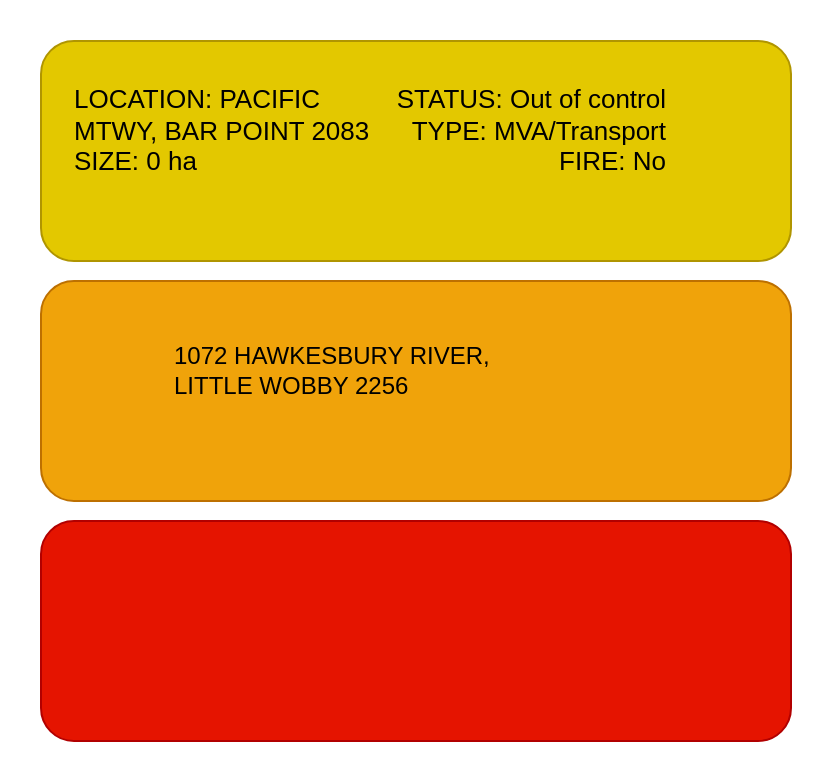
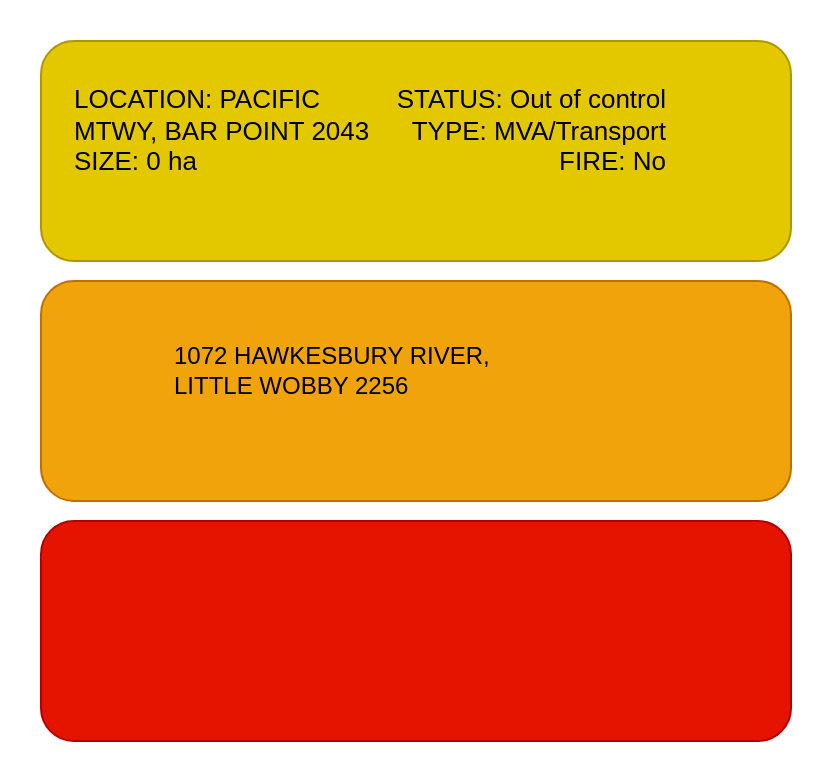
  <mxCell id="0" />
  <mxCell id="1" parent="0" />
  <mxCell id="2" value="" style="rounded=1;whiteSpace=wrap;html=1;fillColor=#e3c800;strokeColor=#B09500;fontColor=#000000;" vertex="1" parent="1"><mxGeometry x="20" y="20" width="375" height="110" as="geometry" /></mxCell>
  <mxCell id="3" value="" style="rounded=1;whiteSpace=wrap;html=1;fillColor=#f0a30a;strokeColor=#BD7000;fontColor=#000000;" vertex="1" parent="1"><mxGeometry x="20" y="140" width="375" height="110" as="geometry" /></mxCell>
  <mxCell id="4" value="" style="rounded=1;whiteSpace=wrap;html=1;fillColor=#e51400;strokeColor=#B20000;fontColor=#ffffff;" vertex="1" parent="1"><mxGeometry x="20" y="260" width="375" height="110" as="geometry" /></mxCell>
- <mxCell id="5" value="LOCATION: PACIFIC MTWY, BAR POINT 2083 &lt;br style=&quot;font-size: 13px;&quot;&gt;SIZE: 0 ha " style="text;html=1;strokeColor=none;fillColor=none;align=left;verticalAlign=middle;whiteSpace=wrap;rounded=0;fontSize=13;" vertex="1" parent="1"><mxGeometry x="35" y="40" width="160" height="50" as="geometry" /></mxCell>
+ <mxCell id="5" value="LOCATION: PACIFIC MTWY, BAR POINT 2043 &lt;br style=&quot;font-size: 13px;&quot;&gt;SIZE: 0 ha " style="text;html=1;strokeColor=none;fillColor=none;align=left;verticalAlign=middle;whiteSpace=wrap;rounded=0;fontSize=13;" vertex="1" parent="1"><mxGeometry x="35" y="40" width="160" height="50" as="geometry" /></mxCell>
  <mxCell id="6" value=" 1072 HAWKESBURY RIVER, LITTLE WOBBY 2256 " style="text;html=1;strokeColor=none;fillColor=none;align=left;verticalAlign=middle;whiteSpace=wrap;rounded=0;" vertex="1" parent="1"><mxGeometry x="85" y="170" width="160" height="30" as="geometry" /></mxCell>
  <mxCell id="7" value="STATUS: Out of control &lt;br style=&quot;font-size: 13px;&quot;&gt;TYPE: MVA/Transport &lt;br style=&quot;font-size: 13px;&quot;&gt;FIRE: No " style="text;html=1;strokeColor=none;fillColor=none;align=right;verticalAlign=middle;whiteSpace=wrap;rounded=0;fontSize=13;" vertex="1" parent="1"><mxGeometry x="155" y="50" width="180" height="30" as="geometry" /></mxCell>
